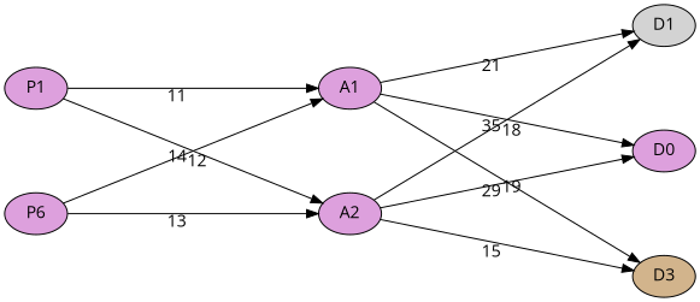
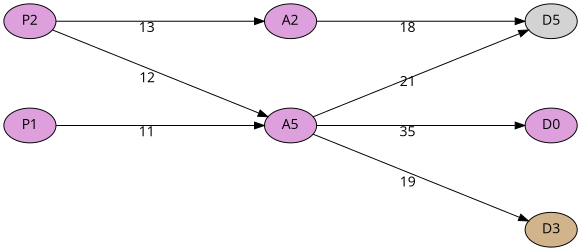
  digraph {
    fontname="Open Sans"
    forcelabels=true
    nodesep=1
    rankdir=LR
    ranksep=3
    splines=line
    node [fillcolor=plum fontname="Open Sans" style=filled]
    edge [fontname="Open Sans"]
    P1
-   A1
+   A1 [label=A5]
    A2
-   D1 [fillcolor=lightgrey]
+   D1 [fillcolor=lightgrey label=D5]
    n5 [label=D0]
    D3 [fillcolor=tan]
-   P2 [label=P6]
+   P2
    P1 -> A1 [xlabel=11]
-   P1 -> A2 [xlabel=14]
    A1 -> D1 [xlabel=21]
    A1 -> n5 [xlabel=35]
    A1 -> D3 [xlabel=19]
    A2 -> D1 [xlabel=18]
-   A2 -> n5 [xlabel=29]
-   A2 -> D3 [xlabel=15]
    P2 -> A1 [xlabel=12]
    P2 -> A2 [xlabel=13]
  }
